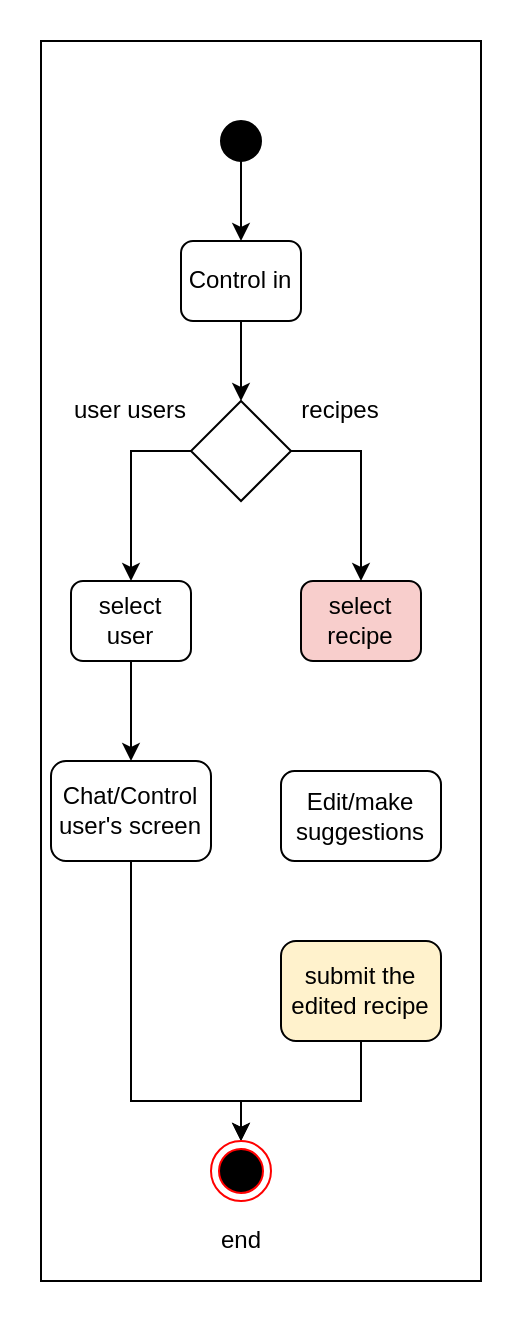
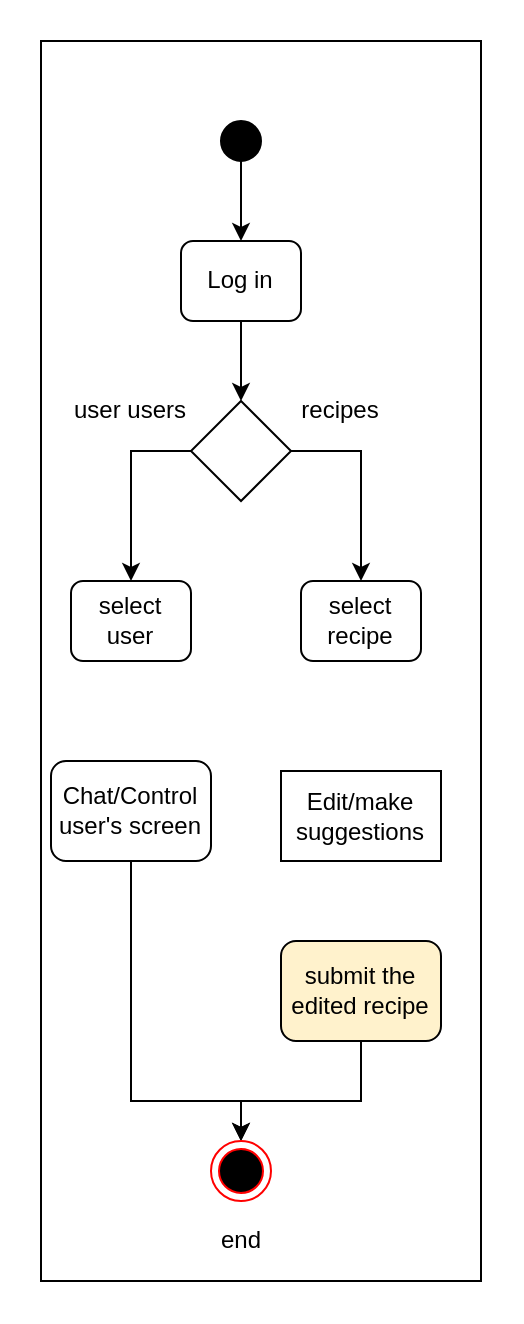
  <mxCell id="0" />
  <mxCell id="1" parent="0" />
  <mxCell id="2" style="edgeStyle=orthogonalEdgeStyle;rounded=0;orthogonalLoop=1;jettySize=auto;html=1;exitX=0.5;exitY=1;exitDx=0;exitDy=0;entryX=0.5;entryY=0;entryDx=0;entryDy=0;" edge="1" parent="1" source="3" target="5"><mxGeometry relative="1" as="geometry" /></mxCell>
  <mxCell id="3" value="" style="ellipse;whiteSpace=wrap;html=1;aspect=fixed;fillColor=#000000;" vertex="1" parent="1"><mxGeometry x="110" y="60" width="20" height="20" as="geometry" /></mxCell>
  <mxCell id="4" style="edgeStyle=orthogonalEdgeStyle;rounded=0;orthogonalLoop=1;jettySize=auto;html=1;exitX=0.5;exitY=1;exitDx=0;exitDy=0;entryX=0.5;entryY=0;entryDx=0;entryDy=0;" edge="1" parent="1" source="5" target="10"><mxGeometry relative="1" as="geometry" /></mxCell>
- <mxCell id="5" value="Control in" style="rounded=1;whiteSpace=wrap;html=1;fillColor=#FFFFFF;" vertex="1" parent="1"><mxGeometry x="90" y="120" width="60" height="40" as="geometry" /></mxCell>
- <mxCell id="6" style="edgeStyle=orthogonalEdgeStyle;rounded=0;orthogonalLoop=1;jettySize=auto;html=1;exitX=0.5;exitY=1;exitDx=0;exitDy=0;entryX=0.5;entryY=0;entryDx=0;entryDy=0;" edge="1" parent="1" source="7" target="14"><mxGeometry relative="1" as="geometry" /></mxCell>
+ <mxCell id="5" value="Log in" style="rounded=1;whiteSpace=wrap;html=1;fillColor=#FFFFFF;" vertex="1" parent="1"><mxGeometry x="90" y="120" width="60" height="40" as="geometry" /></mxCell>
  <mxCell id="7" value="select user" style="rounded=1;whiteSpace=wrap;html=1;fillColor=#FFFFFF;" vertex="1" parent="1"><mxGeometry x="35" y="290" width="60" height="40" as="geometry" /></mxCell>
  <mxCell id="8" style="edgeStyle=orthogonalEdgeStyle;rounded=0;orthogonalLoop=1;jettySize=auto;html=1;exitX=0;exitY=0.5;exitDx=0;exitDy=0;entryX=0.5;entryY=0;entryDx=0;entryDy=0;" edge="1" parent="1" source="10" target="7"><mxGeometry relative="1" as="geometry" /></mxCell>
  <mxCell id="9" style="edgeStyle=orthogonalEdgeStyle;rounded=0;orthogonalLoop=1;jettySize=auto;html=1;exitX=1;exitY=0.5;exitDx=0;exitDy=0;" edge="1" parent="1" source="10" target="15"><mxGeometry relative="1" as="geometry" /></mxCell>
  <mxCell id="10" value="" style="rhombus;whiteSpace=wrap;html=1;fillColor=#FFFFFF;" vertex="1" parent="1"><mxGeometry x="95" y="200" width="50" height="50" as="geometry" /></mxCell>
  <mxCell id="11" value="user users" style="text;html=1;strokeColor=none;fillColor=none;align=center;verticalAlign=middle;whiteSpace=wrap;rounded=0;" vertex="1" parent="1"><mxGeometry x="35" y="190" width="60" height="30" as="geometry" /></mxCell>
  <mxCell id="12" value="recipes" style="text;html=1;strokeColor=none;fillColor=none;align=center;verticalAlign=middle;whiteSpace=wrap;rounded=0;" vertex="1" parent="1"><mxGeometry x="140" y="190" width="60" height="30" as="geometry" /></mxCell>
  <mxCell id="13" style="edgeStyle=orthogonalEdgeStyle;rounded=0;orthogonalLoop=1;jettySize=auto;html=1;exitX=0.5;exitY=1;exitDx=0;exitDy=0;" edge="1" parent="1" source="14" target="19"><mxGeometry relative="1" as="geometry"><Array as="points"><mxPoint x="65" y="550" /><mxPoint x="120" y="550" /></Array></mxGeometry></mxCell>
  <mxCell id="14" value="Chat/Control user's screen" style="rounded=1;whiteSpace=wrap;html=1;fillColor=#FFFFFF;" vertex="1" parent="1"><mxGeometry x="25" y="380" width="80" height="50" as="geometry" /></mxCell>
- <mxCell id="15" value="select recipe" style="rounded=1;whiteSpace=wrap;html=1;fillColor=#f8cecc;" vertex="1" parent="1"><mxGeometry x="150" y="290" width="60" height="40" as="geometry" /></mxCell>
- <mxCell id="16" value="Edit/make suggestions" style="rounded=1;whiteSpace=wrap;html=1;fillColor=#FFFFFF;" vertex="1" parent="1"><mxGeometry x="140" y="385" width="80" height="45" as="geometry" /></mxCell>
+ <mxCell id="15" value="select recipe" style="rounded=1;whiteSpace=wrap;html=1;fillColor=#FFFFFF;" vertex="1" parent="1"><mxGeometry x="150" y="290" width="60" height="40" as="geometry" /></mxCell>
+ <mxCell id="16" value="Edit/make suggestions" style="whiteSpace=wrap;html=1;fillColor=#FFFFFF;rounded=0;" vertex="1" parent="1"><mxGeometry x="140" y="385" width="80" height="45" as="geometry" /></mxCell>
  <mxCell id="17" style="edgeStyle=orthogonalEdgeStyle;rounded=0;orthogonalLoop=1;jettySize=auto;html=1;exitX=0.5;exitY=1;exitDx=0;exitDy=0;" edge="1" parent="1" source="18"><mxGeometry relative="1" as="geometry"><mxPoint x="120" y="570" as="targetPoint" /><Array as="points"><mxPoint x="180" y="550" /><mxPoint x="120" y="550" /></Array></mxGeometry></mxCell>
  <mxCell id="18" value="submit the edited recipe" style="rounded=1;whiteSpace=wrap;html=1;fillColor=#fff2cc;" vertex="1" parent="1"><mxGeometry x="140" y="470" width="80" height="50" as="geometry" /></mxCell>
  <mxCell id="19" value="" style="ellipse;html=1;shape=endState;fillColor=#000000;strokeColor=#ff0000;" vertex="1" parent="1"><mxGeometry x="105" y="570" width="30" height="30" as="geometry" /></mxCell>
  <mxCell id="20" value="end" style="text;html=1;align=center;verticalAlign=middle;resizable=0;points=[];autosize=1;strokeColor=none;fillColor=none;" vertex="1" parent="1"><mxGeometry x="100" y="610" width="40" height="20" as="geometry" /></mxCell>
  <mxCell id="21" value="" style="rounded=0;whiteSpace=wrap;html=1;fillColor=none;" vertex="1" parent="1"><mxGeometry x="20" y="20" width="220" height="620" as="geometry" /></mxCell>
